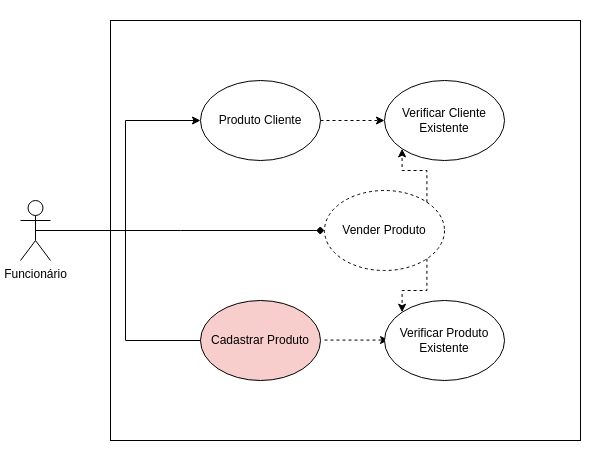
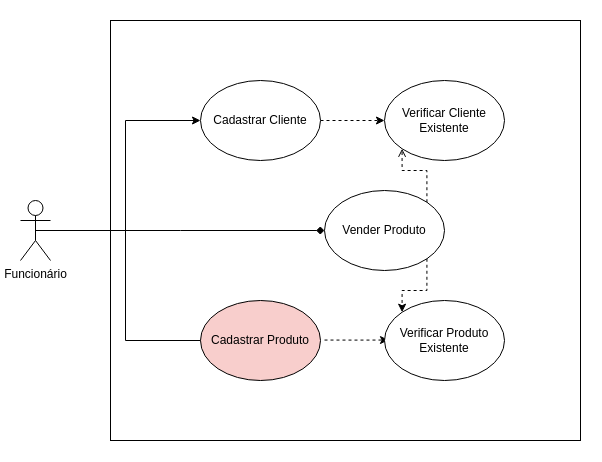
  <mxCell id="0" />
  <mxCell id="1" parent="0" />
  <mxCell id="2" value="" style="rounded=0;whiteSpace=wrap;html=1;" vertex="1" parent="1"><mxGeometry x="110" y="20" width="470" height="420" as="geometry" /></mxCell>
  <mxCell id="3" style="edgeStyle=orthogonalEdgeStyle;rounded=0;orthogonalLoop=1;jettySize=auto;html=1;entryX=0;entryY=0.5;entryDx=0;entryDy=0;" edge="1" parent="1" source="4" target="6"><mxGeometry relative="1" as="geometry" /></mxCell>
  <mxCell id="4" value="Funcionário" style="shape=umlActor;verticalLabelPosition=bottom;verticalAlign=top;html=1;outlineConnect=0;" vertex="1" parent="1"><mxGeometry x="20" y="200" width="30" height="60" as="geometry" /></mxCell>
  <mxCell id="5" style="edgeStyle=orthogonalEdgeStyle;rounded=0;orthogonalLoop=1;jettySize=auto;html=1;exitX=1;exitY=0.5;exitDx=0;exitDy=0;entryX=0;entryY=0.5;entryDx=0;entryDy=0;dashed=1;" edge="1" parent="1" source="6" target="7"><mxGeometry relative="1" as="geometry" /></mxCell>
- <mxCell id="6" value="Produto Cliente" style="ellipse;whiteSpace=wrap;html=1;" vertex="1" parent="1"><mxGeometry x="200" y="80" width="120" height="80" as="geometry" /></mxCell>
+ <mxCell id="6" value="Cadastrar Cliente" style="ellipse;whiteSpace=wrap;html=1;" vertex="1" parent="1"><mxGeometry x="200" y="80" width="120" height="80" as="geometry" /></mxCell>
  <mxCell id="7" value="Verificar Cliente Existente" style="ellipse;whiteSpace=wrap;html=1;" vertex="1" parent="1"><mxGeometry x="384" y="80" width="120" height="80" as="geometry" /></mxCell>
- <mxCell id="8" value="Vender Produto" style="ellipse;whiteSpace=wrap;html=1;dashed=1;" vertex="1" parent="1"><mxGeometry x="324" y="190" width="120" height="80" as="geometry" /></mxCell>
+ <mxCell id="8" value="Vender Produto" style="ellipse;whiteSpace=wrap;html=1;" vertex="1" parent="1"><mxGeometry x="324" y="190" width="120" height="80" as="geometry" /></mxCell>
  <mxCell id="9" value="" style="html=1;verticalAlign=bottom;endArrow=diamond;edgeStyle=elbowEdgeStyle;elbow=horizontal;curved=0;rounded=0;entryX=0;entryY=0.5;entryDx=0;entryDy=0;exitX=0.5;exitY=0.5;exitDx=0;exitDy=0;exitPerimeter=0;" edge="1" parent="1" source="4" target="8"><mxGeometry width="80" relative="1" as="geometry"><mxPoint x="130" y="229.47" as="sourcePoint" /><mxPoint x="170" y="220" as="targetPoint" /></mxGeometry></mxCell>
  <mxCell id="10" value="&lt;br&gt;" style="edgeLabel;html=1;align=center;verticalAlign=middle;resizable=0;points=[];" vertex="1" connectable="0" parent="9"><mxGeometry x="0.064" y="9" relative="1" as="geometry"><mxPoint as="offset" /></mxGeometry></mxCell>
  <mxCell id="11" value="Cadastrar Produto" style="ellipse;whiteSpace=wrap;html=1;fillColor=#f8cecc;" vertex="1" parent="1"><mxGeometry x="200" y="300" width="120" height="80" as="geometry" /></mxCell>
- <mxCell id="12" style="edgeStyle=orthogonalEdgeStyle;rounded=0;orthogonalLoop=1;jettySize=auto;html=1;exitX=1;exitY=0;exitDx=0;exitDy=0;entryX=0;entryY=1;entryDx=0;entryDy=0;dashed=1;" edge="1" parent="1" source="8" target="7"><mxGeometry relative="1" as="geometry"><mxPoint x="390" y="190" as="sourcePoint" /><mxPoint x="480" y="190" as="targetPoint" /></mxGeometry></mxCell>
+ <mxCell id="12" style="edgeStyle=orthogonalEdgeStyle;rounded=0;orthogonalLoop=1;jettySize=auto;html=1;exitX=1;exitY=0;exitDx=0;exitDy=0;entryX=0;entryY=1;entryDx=0;entryDy=0;dashed=1;endArrow=open;" edge="1" parent="1" source="8" target="7"><mxGeometry relative="1" as="geometry"><mxPoint x="390" y="190" as="sourcePoint" /><mxPoint x="480" y="190" as="targetPoint" /></mxGeometry></mxCell>
  <mxCell id="13" style="edgeStyle=orthogonalEdgeStyle;rounded=0;orthogonalLoop=1;jettySize=auto;html=1;entryX=0;entryY=0.5;entryDx=0;entryDy=0;exitX=0.5;exitY=0.5;exitDx=0;exitDy=0;exitPerimeter=0;endArrow=none;" edge="1" parent="1" source="4" target="11"><mxGeometry relative="1" as="geometry"><mxPoint x="60" y="240" as="sourcePoint" /><mxPoint x="210" y="130" as="targetPoint" /></mxGeometry></mxCell>
  <mxCell id="14" style="edgeStyle=orthogonalEdgeStyle;rounded=0;orthogonalLoop=1;jettySize=auto;html=1;exitX=1;exitY=0.5;exitDx=0;exitDy=0;entryX=0;entryY=0.5;entryDx=0;entryDy=0;dashed=1;" edge="1" parent="1"><mxGeometry relative="1" as="geometry"><mxPoint x="324" y="339.55" as="sourcePoint" /><mxPoint x="388" y="339.55" as="targetPoint" /><Array as="points"><mxPoint x="354" y="339.55" /><mxPoint x="354" y="339.55" /></Array></mxGeometry></mxCell>
  <mxCell id="15" value="Verificar Produto Existente" style="ellipse;whiteSpace=wrap;html=1;" vertex="1" parent="1"><mxGeometry x="384" y="300" width="120" height="80" as="geometry" /></mxCell>
  <mxCell id="16" style="edgeStyle=orthogonalEdgeStyle;rounded=0;orthogonalLoop=1;jettySize=auto;html=1;exitX=1;exitY=1;exitDx=0;exitDy=0;entryX=0;entryY=0;entryDx=0;entryDy=0;dashed=1;" edge="1" parent="1" source="8" target="15"><mxGeometry relative="1" as="geometry"><mxPoint x="504" y="256.73" as="sourcePoint" /><mxPoint x="480" y="202.73" as="targetPoint" /></mxGeometry></mxCell>
